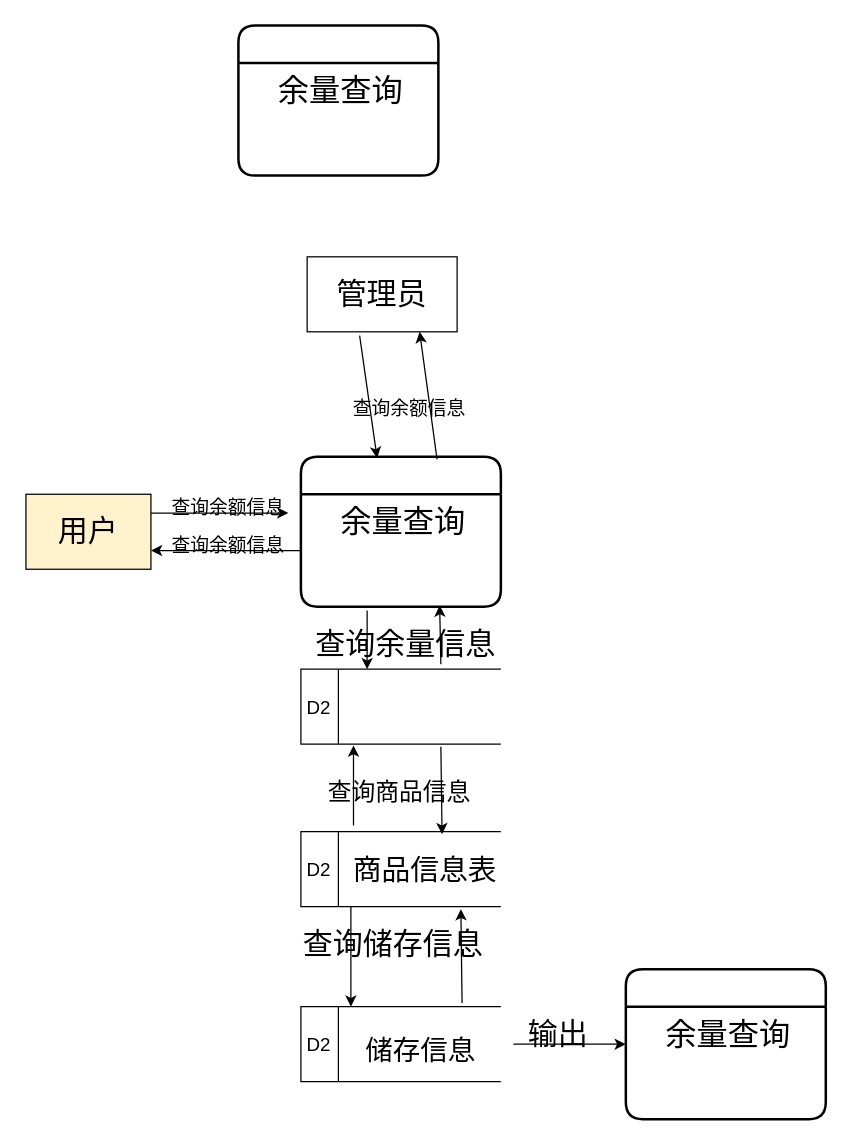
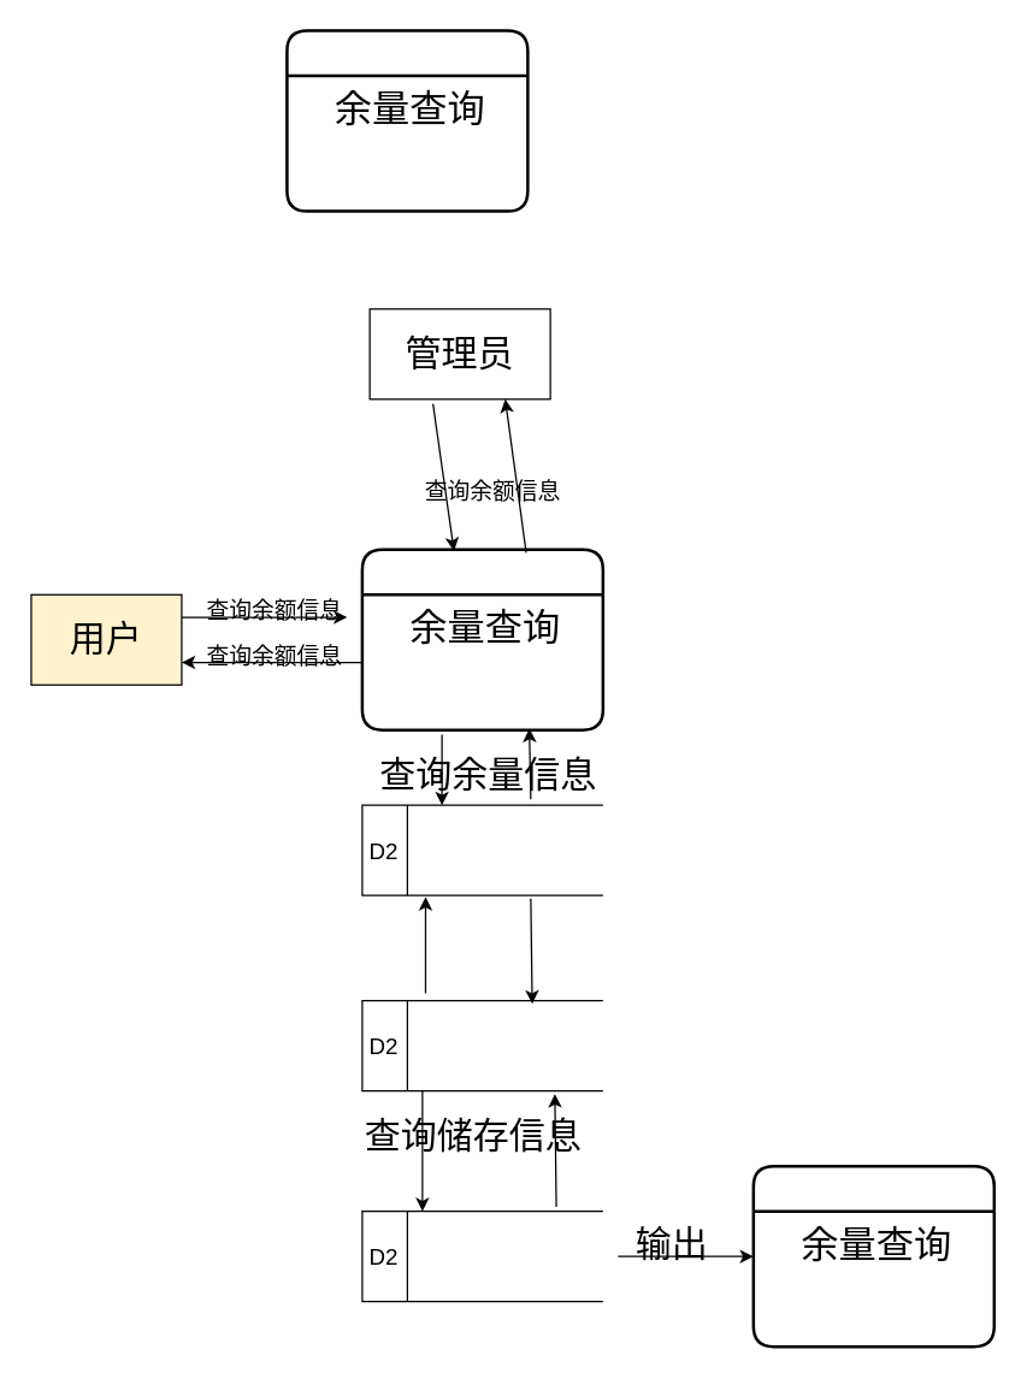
  <mxCell id="0" />
  <mxCell id="1" parent="0" />
  <mxCell id="2" value="&lt;font style=&quot;font-size: 24px&quot;&gt;管理员&lt;/font&gt;" style="rounded=0;whiteSpace=wrap;html=1;" vertex="1" parent="1"><mxGeometry x="245" y="205" width="120" height="60" as="geometry" /></mxCell>
  <mxCell id="3" value="4.1" style="swimlane;childLayout=stackLayout;horizontal=1;startSize=30;horizontalStack=0;fillColor=#FFFFFF;fontColor=#FFFFFF;rounded=1;fontSize=14;fontStyle=0;strokeWidth=2;resizeParent=0;resizeLast=1;shadow=0;dashed=0;align=center;" vertex="1" parent="1"><mxGeometry x="240" y="365" width="160" height="120" as="geometry" /></mxCell>
  <mxCell id="4" value="余量查询" style="align=center;strokeColor=none;fillColor=none;spacingLeft=4;fontSize=25;verticalAlign=top;resizable=0;rotatable=0;part=1;" vertex="1" parent="3"><mxGeometry y="30" width="160" height="90" as="geometry" /></mxCell>
  <mxCell id="5" value="" style="endArrow=classic;html=1;fontSize=25;entryX=0.381;entryY=0.008;entryDx=0;entryDy=0;entryPerimeter=0;exitX=0.35;exitY=1.05;exitDx=0;exitDy=0;exitPerimeter=0;" edge="1" parent="1" source="2" target="3"><mxGeometry width="50" height="50" relative="1" as="geometry"><mxPoint x="270" y="345" as="sourcePoint" /><mxPoint x="320" y="295" as="targetPoint" /></mxGeometry></mxCell>
  <mxCell id="6" value="" style="endArrow=classic;html=1;fontSize=25;entryX=0.75;entryY=1;entryDx=0;entryDy=0;exitX=0.681;exitY=0.017;exitDx=0;exitDy=0;exitPerimeter=0;" edge="1" parent="1" source="3" target="2"><mxGeometry width="50" height="50" relative="1" as="geometry"><mxPoint x="340" y="355" as="sourcePoint" /><mxPoint x="390" y="305" as="targetPoint" /></mxGeometry></mxCell>
  <mxCell id="7" value="&lt;div style=&quot;text-align: center; font-size: 15px;&quot;&gt;&lt;span style=&quot;font-size: 15px;&quot;&gt;查询余额信息&lt;/span&gt;&lt;/div&gt;" style="text;html=1;resizable=0;points=[];autosize=1;align=left;verticalAlign=top;spacingTop=-4;fontSize=15;" vertex="1" parent="1"><mxGeometry x="280" y="315" width="170" height="30" as="geometry" /></mxCell>
  <mxCell id="8" value="&lt;font style=&quot;font-size: 24px&quot;&gt;用户&lt;/font&gt;" style="rounded=0;whiteSpace=wrap;html=1;fillColor=#fff2cc;fontSize=15;align=center;" vertex="1" parent="1"><mxGeometry x="20" y="395" width="100" height="60" as="geometry" /></mxCell>
  <mxCell id="9" value="" style="endArrow=classic;html=1;fontSize=15;exitX=1;exitY=0.25;exitDx=0;exitDy=0;" edge="1" parent="1" source="8"><mxGeometry width="50" height="50" relative="1" as="geometry"><mxPoint x="160" y="425" as="sourcePoint" /><mxPoint x="230" y="410" as="targetPoint" /></mxGeometry></mxCell>
  <mxCell id="10" value="&lt;div style=&quot;text-align: center&quot;&gt;&lt;span&gt;查询余额信息&lt;/span&gt;&lt;/div&gt;" style="text;html=1;resizable=0;points=[];autosize=1;align=left;verticalAlign=top;spacingTop=-4;fontSize=15;" vertex="1" parent="1"><mxGeometry x="135" y="394" width="110" height="20" as="geometry" /></mxCell>
  <mxCell id="11" value="" style="endArrow=classic;html=1;fontSize=15;entryX=1;entryY=0.75;entryDx=0;entryDy=0;" edge="1" parent="1" target="8"><mxGeometry width="50" height="50" relative="1" as="geometry"><mxPoint x="240" y="440" as="sourcePoint" /><mxPoint x="200" y="445" as="targetPoint" /></mxGeometry></mxCell>
  <mxCell id="12" value="查询余额信息" style="text;html=1;resizable=0;points=[];autosize=1;align=left;verticalAlign=top;spacingTop=-4;fontSize=15;" vertex="1" parent="1"><mxGeometry x="135" y="425" width="110" height="20" as="geometry" /></mxCell>
  <mxCell id="13" value="D2" style="html=1;dashed=0;whitespace=wrap;shape=mxgraph.dfd.dataStoreID;align=left;spacingLeft=3;points=[[0,0],[0.5,0],[1,0],[0,0.5],[1,0.5],[0,1],[0.5,1],[1,1]];fillColor=#FFFFFF;fontSize=15;" vertex="1" parent="1"><mxGeometry x="240" y="535" width="160" height="60" as="geometry" /></mxCell>
  <mxCell id="14" value="" style="edgeStyle=orthogonalEdgeStyle;rounded=0;orthogonalLoop=1;jettySize=auto;html=1;fontSize=15;" edge="1" parent="1" source="15" target="16"><mxGeometry relative="1" as="geometry"><Array as="points"><mxPoint x="280" y="765" /><mxPoint x="280" y="765" /></Array></mxGeometry></mxCell>
  <mxCell id="15" value="D2" style="html=1;dashed=0;whitespace=wrap;shape=mxgraph.dfd.dataStoreID;align=left;spacingLeft=3;points=[[0,0],[0.5,0],[1,0],[0,0.5],[1,0.5],[0,1],[0.5,1],[1,1]];fillColor=#FFFFFF;fontSize=15;" vertex="1" parent="1"><mxGeometry x="240" y="665" width="160" height="60" as="geometry" /></mxCell>
  <mxCell id="16" value="D2" style="html=1;dashed=0;whitespace=wrap;shape=mxgraph.dfd.dataStoreID;align=left;spacingLeft=3;points=[[0,0],[0.5,0],[1,0],[0,0.5],[1,0.5],[0,1],[0.5,1],[1,1]];fillColor=#FFFFFF;fontSize=15;" vertex="1" parent="1"><mxGeometry x="240" y="805" width="160" height="60" as="geometry" /></mxCell>
  <mxCell id="17" value="" style="endArrow=classic;html=1;fontSize=15;entryX=0.8;entryY=1.033;entryDx=0;entryDy=0;entryPerimeter=0;exitX=0.806;exitY=-0.05;exitDx=0;exitDy=0;exitPerimeter=0;" edge="1" parent="1" source="16" target="15"><mxGeometry width="50" height="50" relative="1" as="geometry"><mxPoint x="320" y="795" as="sourcePoint" /><mxPoint x="370" y="745" as="targetPoint" /></mxGeometry></mxCell>
- <mxCell id="18" value="&lt;font style=&quot;font-size: 22px&quot;&gt;储存信息&lt;/font&gt;" style="text;html=1;resizable=0;points=[];autosize=1;align=left;verticalAlign=top;spacingTop=-4;fontSize=15;" vertex="1" parent="1"><mxGeometry x="290" y="825" width="100" height="20" as="geometry" /></mxCell>
- <mxCell id="19" value="&lt;font style=&quot;font-size: 23px;&quot;&gt;商品信息表&lt;/font&gt;" style="text;html=1;resizable=0;points=[];autosize=1;align=left;verticalAlign=top;spacingTop=-4;fontSize=23;" vertex="1" parent="1"><mxGeometry x="280" y="680" width="120" height="20" as="geometry" /></mxCell>
  <mxCell id="20" value="" style="endArrow=classic;html=1;fontSize=24;entryX=0.263;entryY=1.017;entryDx=0;entryDy=0;entryPerimeter=0;exitX=0.263;exitY=-0.083;exitDx=0;exitDy=0;exitPerimeter=0;" edge="1" parent="1" source="15" target="13"><mxGeometry width="50" height="50" relative="1" as="geometry"><mxPoint x="300" y="675" as="sourcePoint" /><mxPoint x="350" y="625" as="targetPoint" /></mxGeometry></mxCell>
  <mxCell id="21" value="" style="endArrow=classic;html=1;fontSize=24;exitX=0.7;exitY=1.033;exitDx=0;exitDy=0;exitPerimeter=0;entryX=0.706;entryY=0.033;entryDx=0;entryDy=0;entryPerimeter=0;" edge="1" parent="1" source="13" target="15"><mxGeometry width="50" height="50" relative="1" as="geometry"><mxPoint x="330" y="665" as="sourcePoint" /><mxPoint x="380" y="615" as="targetPoint" /></mxGeometry></mxCell>
- <mxCell id="22" value="&lt;font style=&quot;font-size: 19px&quot;&gt;查询商品信息&lt;/font&gt;" style="text;html=1;resizable=0;points=[];autosize=1;align=left;verticalAlign=top;spacingTop=-4;fontSize=24;" vertex="1" parent="1"><mxGeometry x="260" y="615" width="130" height="30" as="geometry" /></mxCell>
  <mxCell id="23" value="查询储存信息" style="text;html=1;resizable=0;points=[];autosize=1;align=left;verticalAlign=top;spacingTop=-4;fontSize=24;" vertex="1" parent="1"><mxGeometry x="240" y="738" width="160" height="30" as="geometry" /></mxCell>
  <mxCell id="24" value="" style="endArrow=classic;html=1;fontSize=24;entryX=0.331;entryY=0;entryDx=0;entryDy=0;entryPerimeter=0;" edge="1" parent="1" target="13"><mxGeometry width="50" height="50" relative="1" as="geometry"><mxPoint x="293" y="488" as="sourcePoint" /><mxPoint x="240" y="495" as="targetPoint" /></mxGeometry></mxCell>
  <mxCell id="25" value="" style="endArrow=classic;html=1;fontSize=24;entryX=0.694;entryY=0.989;entryDx=0;entryDy=0;entryPerimeter=0;exitX=0.7;exitY=-0.067;exitDx=0;exitDy=0;exitPerimeter=0;" edge="1" parent="1" source="13" target="4"><mxGeometry width="50" height="50" relative="1" as="geometry"><mxPoint x="350" y="545" as="sourcePoint" /><mxPoint x="400" y="495" as="targetPoint" /></mxGeometry></mxCell>
  <mxCell id="26" value="查询余量信息" style="text;html=1;resizable=0;points=[];autosize=1;align=left;verticalAlign=top;spacingTop=-4;fontSize=24;" vertex="1" parent="1"><mxGeometry x="250" y="498" width="160" height="30" as="geometry" /></mxCell>
  <mxCell id="27" value="44.2" style="swimlane;childLayout=stackLayout;horizontal=1;startSize=30;horizontalStack=0;fillColor=#FFFFFF;fontColor=#FFFFFF;rounded=1;fontSize=14;fontStyle=0;strokeWidth=2;resizeParent=0;resizeLast=1;shadow=0;dashed=0;align=center;" vertex="1" parent="1"><mxGeometry x="500" y="775" width="160" height="120" as="geometry" /></mxCell>
  <mxCell id="28" value="余量查询" style="align=center;strokeColor=none;fillColor=none;spacingLeft=4;fontSize=25;verticalAlign=top;resizable=0;rotatable=0;part=1;" vertex="1" parent="27"><mxGeometry y="30" width="160" height="90" as="geometry" /></mxCell>
  <mxCell id="29" value="4.1" style="swimlane;childLayout=stackLayout;horizontal=1;startSize=30;horizontalStack=0;fillColor=#FFFFFF;fontColor=#FFFFFF;rounded=1;fontSize=14;fontStyle=0;strokeWidth=2;resizeParent=0;resizeLast=1;shadow=0;dashed=0;align=center;" vertex="1" parent="1"><mxGeometry y="20" width="160" height="120" as="geometry" x="190" /></mxCell>
  <mxCell id="30" value="余量查询" style="align=center;strokeColor=none;fillColor=none;spacingLeft=4;fontSize=25;verticalAlign=top;resizable=0;rotatable=0;part=1;" vertex="1" parent="29"><mxGeometry y="30" width="160" height="90" as="geometry" /></mxCell>
  <mxCell id="31" value="" style="endArrow=classic;html=1;fontSize=24;entryX=0;entryY=0.5;entryDx=0;entryDy=0;" edge="1" parent="1" target="27"><mxGeometry width="50" height="50" relative="1" as="geometry"><mxPoint x="410" y="835" as="sourcePoint" /><mxPoint x="480" y="825" as="targetPoint" /></mxGeometry></mxCell>
  <mxCell id="32" value="输出" style="text;html=1;resizable=0;points=[];autosize=1;align=left;verticalAlign=top;spacingTop=-4;fontSize=24;" vertex="1" parent="1"><mxGeometry x="420" y="810" width="60" height="30" as="geometry" /></mxCell>
